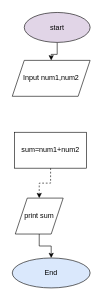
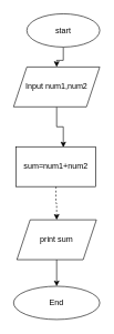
  <mxCell id="0" />
  <mxCell id="1" parent="0" />
  <mxCell id="2" value="" style="edgeStyle=orthogonalEdgeStyle;rounded=0;orthogonalLoop=1;jettySize=auto;html=1;" edge="1" parent="1" source="3" target="5"><mxGeometry relative="1" as="geometry" /></mxCell>
- <mxCell id="3" value="start" style="ellipse;whiteSpace=wrap;html=1;fillColor=#e1d5e7;" vertex="1" parent="1"><mxGeometry x="40" y="20" width="110" height="50" as="geometry" /></mxCell>
+ <mxCell id="3" value="start" style="ellipse;whiteSpace=wrap;html=1;" vertex="1" parent="1"><mxGeometry x="40" y="20" width="110" height="50" as="geometry" /></mxCell>
+ <mxCell id="4" style="edgeStyle=orthogonalEdgeStyle;rounded=0;orthogonalLoop=1;jettySize=auto;html=1;entryX=0.592;entryY=0.017;entryDx=0;entryDy=0;entryPerimeter=0;" edge="1" parent="1" source="5" target="7"><mxGeometry relative="1" as="geometry" /></mxCell>
  <mxCell id="5" value="Input num1,num2" style="shape=parallelogram;perimeter=parallelogramPerimeter;whiteSpace=wrap;html=1;fixedSize=1;" vertex="1" parent="1"><mxGeometry x="20" y="100" width="130" height="60" as="geometry" /></mxCell>
  <mxCell id="6" value="" style="edgeStyle=orthogonalEdgeStyle;rounded=0;orthogonalLoop=1;jettySize=auto;html=1;dashed=1;" edge="1" parent="1" source="7" target="9"><mxGeometry relative="1" as="geometry" /></mxCell>
  <mxCell id="7" value="sum=num1+num2" style="rounded=0;whiteSpace=wrap;html=1;" vertex="1" parent="1"><mxGeometry x="24" y="220" width="120" height="60" as="geometry" /></mxCell>
  <mxCell id="8" value="" style="edgeStyle=orthogonalEdgeStyle;rounded=0;orthogonalLoop=1;jettySize=auto;html=1;" edge="1" parent="1" source="9" target="10"><mxGeometry relative="1" as="geometry" /></mxCell>
- <mxCell id="9" value="print sum" style="shape=parallelogram;perimeter=parallelogramPerimeter;whiteSpace=wrap;html=1;fixedSize=1;" vertex="1" parent="1"><mxGeometry x="25" y="330" width="80" height="60" as="geometry" /></mxCell>
- <mxCell id="10" value="End" style="ellipse;whiteSpace=wrap;html=1;fillColor=#dae8fc;" vertex="1" parent="1"><mxGeometry x="20" y="430" width="130" height="50" as="geometry" /></mxCell>
+ <mxCell id="9" value="print sum" style="shape=parallelogram;perimeter=parallelogramPerimeter;whiteSpace=wrap;html=1;fixedSize=1;" vertex="1" parent="1"><mxGeometry x="25" y="330" width="120" height="60" as="geometry" /></mxCell>
+ <mxCell id="10" value="End" style="ellipse;whiteSpace=wrap;html=1;" vertex="1" parent="1"><mxGeometry x="20" y="430" width="130" height="50" as="geometry" /></mxCell>
